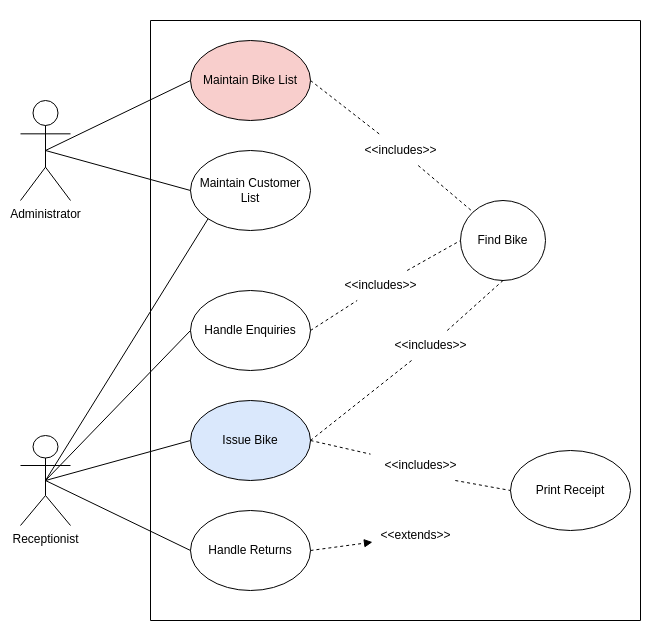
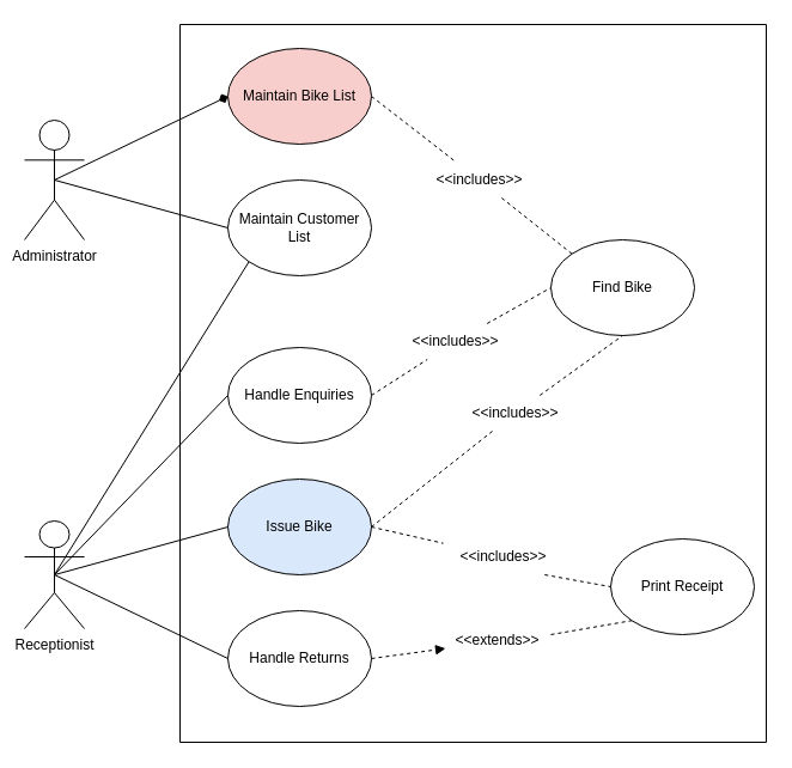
  <mxCell id="0" />
  <mxCell id="1" parent="0" />
  <mxCell id="2" value="Administrator" style="shape=umlActor;verticalLabelPosition=bottom;verticalAlign=top;html=1;outlineConnect=0;" vertex="1" parent="1"><mxGeometry x="20" y="100" width="50" height="100" as="geometry" /></mxCell>
  <mxCell id="3" value="Receptionist" style="shape=umlActor;verticalLabelPosition=bottom;verticalAlign=top;html=1;outlineConnect=0;" vertex="1" parent="1"><mxGeometry x="20" y="435" width="50" height="90" as="geometry" /></mxCell>
  <mxCell id="4" value="Issue Bike" style="ellipse;whiteSpace=wrap;html=1;fillColor=#dae8fc;" vertex="1" parent="1"><mxGeometry x="190" y="400" width="120" height="80" as="geometry" /></mxCell>
  <mxCell id="5" value="Handle Enquiries" style="ellipse;whiteSpace=wrap;html=1;" vertex="1" parent="1"><mxGeometry x="190" y="290" width="120" height="80" as="geometry" /></mxCell>
  <mxCell id="6" value="Maintain Customer List" style="ellipse;whiteSpace=wrap;html=1;" vertex="1" parent="1"><mxGeometry x="190" y="150" width="120" height="80" as="geometry" /></mxCell>
  <mxCell id="7" value="Maintain Bike List" style="ellipse;whiteSpace=wrap;html=1;fillColor=#f8cecc;" vertex="1" parent="1"><mxGeometry x="190" y="40" width="120" height="80" as="geometry" /></mxCell>
  <mxCell id="8" value="Handle Returns" style="ellipse;whiteSpace=wrap;html=1;" vertex="1" parent="1"><mxGeometry x="190" y="510" width="120" height="80" as="geometry" /></mxCell>
- <mxCell id="9" value="" style="endArrow=none;html=1;rounded=0;entryX=0;entryY=0.5;entryDx=0;entryDy=0;exitX=0.5;exitY=0.5;exitDx=0;exitDy=0;exitPerimeter=0;" edge="1" parent="1" source="2" target="7"><mxGeometry width="50" height="50" relative="1" as="geometry"><mxPoint x="90" y="150" as="sourcePoint" /><mxPoint x="140" y="100" as="targetPoint" /></mxGeometry></mxCell>
+ <mxCell id="9" value="" style="endArrow=diamond;html=1;rounded=0;entryX=0;entryY=0.5;entryDx=0;entryDy=0;exitX=0.5;exitY=0.5;exitDx=0;exitDy=0;exitPerimeter=0;" edge="1" parent="1" source="2" target="7"><mxGeometry width="50" height="50" relative="1" as="geometry"><mxPoint x="90" y="150" as="sourcePoint" /><mxPoint x="140" y="100" as="targetPoint" /></mxGeometry></mxCell>
  <mxCell id="10" value="" style="endArrow=none;html=1;rounded=0;entryX=0;entryY=0.5;entryDx=0;entryDy=0;exitX=0.5;exitY=0.5;exitDx=0;exitDy=0;exitPerimeter=0;" edge="1" parent="1" source="2" target="6"><mxGeometry width="50" height="50" relative="1" as="geometry"><mxPoint x="55" y="160" as="sourcePoint" /><mxPoint x="300" y="90" as="targetPoint" /></mxGeometry></mxCell>
  <mxCell id="11" value="" style="endArrow=none;html=1;rounded=0;entryX=0;entryY=0.5;entryDx=0;entryDy=0;exitX=0.5;exitY=0.5;exitDx=0;exitDy=0;exitPerimeter=0;" edge="1" parent="1" source="3" target="5"><mxGeometry width="50" height="50" relative="1" as="geometry"><mxPoint x="55" y="430" as="sourcePoint" /><mxPoint x="300" y="470" as="targetPoint" /></mxGeometry></mxCell>
  <mxCell id="12" value="" style="endArrow=none;html=1;rounded=0;entryX=0;entryY=0.5;entryDx=0;entryDy=0;exitX=0.5;exitY=0.5;exitDx=0;exitDy=0;exitPerimeter=0;" edge="1" parent="1" source="3" target="4"><mxGeometry width="50" height="50" relative="1" as="geometry"><mxPoint x="60" y="440" as="sourcePoint" /><mxPoint x="305" y="480" as="targetPoint" /></mxGeometry></mxCell>
  <mxCell id="13" value="" style="endArrow=none;html=1;rounded=0;entryX=0;entryY=0.5;entryDx=0;entryDy=0;exitX=0.5;exitY=0.5;exitDx=0;exitDy=0;exitPerimeter=0;" edge="1" parent="1" source="3" target="8"><mxGeometry width="50" height="50" relative="1" as="geometry"><mxPoint x="80" y="470" as="sourcePoint" /><mxPoint x="325" y="510" as="targetPoint" /></mxGeometry></mxCell>
  <mxCell id="14" value="" style="endArrow=none;html=1;rounded=0;entryX=0;entryY=1;entryDx=0;entryDy=0;exitX=0.5;exitY=0.5;exitDx=0;exitDy=0;exitPerimeter=0;" edge="1" parent="1" source="3" target="6"><mxGeometry width="50" height="50" relative="1" as="geometry"><mxPoint x="85" y="190" as="sourcePoint" /><mxPoint x="330" y="230" as="targetPoint" /></mxGeometry></mxCell>
- <mxCell id="15" value="Find Bike" style="ellipse;whiteSpace=wrap;html=1;" vertex="1" parent="1"><mxGeometry x="460" y="200" width="85" height="80" as="geometry" /></mxCell>
+ <mxCell id="15" value="Find Bike" style="ellipse;whiteSpace=wrap;html=1;" vertex="1" parent="1"><mxGeometry x="460" y="200" width="120" height="80" as="geometry" /></mxCell>
  <mxCell id="16" value="Print Receipt" style="ellipse;whiteSpace=wrap;html=1;" vertex="1" parent="1"><mxGeometry x="510" y="450" width="120" height="80" as="geometry" /></mxCell>
  <mxCell id="17" value="" style="endArrow=none;dashed=1;html=1;rounded=0;entryX=0;entryY=0;entryDx=0;entryDy=0;startArrow=none;" edge="1" parent="1" source="18" target="15"><mxGeometry width="50" height="50" relative="1" as="geometry"><mxPoint x="370" y="300" as="sourcePoint" /><mxPoint x="420" y="250" as="targetPoint" /></mxGeometry></mxCell>
  <mxCell id="18" value="&amp;lt;&amp;lt;includes&amp;gt;&amp;gt;" style="text;html=1;align=center;verticalAlign=middle;resizable=0;points=[];autosize=1;strokeColor=none;fillColor=none;rotation=0;" vertex="1" parent="1"><mxGeometry x="350" y="135" width="100" height="30" as="geometry" /></mxCell>
  <mxCell id="19" value="" style="endArrow=none;dashed=1;html=1;rounded=0;exitX=1;exitY=0.5;exitDx=0;exitDy=0;" edge="1" parent="1" source="7" target="18"><mxGeometry width="50" height="50" relative="1" as="geometry"><mxPoint x="310" y="80" as="sourcePoint" /><mxPoint x="477.574" y="211.716" as="targetPoint" /></mxGeometry></mxCell>
  <mxCell id="20" value="" style="endArrow=none;dashed=1;html=1;rounded=0;entryX=0;entryY=0.5;entryDx=0;entryDy=0;startArrow=none;" edge="1" parent="1" source="21" target="15"><mxGeometry width="50" height="50" relative="1" as="geometry"><mxPoint x="310" y="330" as="sourcePoint" /><mxPoint x="380.714" y="385" as="targetPoint" /></mxGeometry></mxCell>
  <mxCell id="21" value="&amp;lt;&amp;lt;includes&amp;gt;&amp;gt;" style="text;html=1;align=center;verticalAlign=middle;resizable=0;points=[];autosize=1;strokeColor=none;fillColor=none;" vertex="1" parent="1"><mxGeometry x="330" y="270" width="100" height="30" as="geometry" /></mxCell>
  <mxCell id="22" value="" style="endArrow=none;dashed=1;html=1;rounded=0;exitX=1;exitY=0.5;exitDx=0;exitDy=0;" edge="1" parent="1" source="5" target="21"><mxGeometry width="50" height="50" relative="1" as="geometry"><mxPoint x="310" y="330" as="sourcePoint" /><mxPoint x="460" y="240" as="targetPoint" /></mxGeometry></mxCell>
  <mxCell id="23" value="" style="endArrow=none;dashed=1;html=1;rounded=0;entryX=0.5;entryY=1;entryDx=0;entryDy=0;startArrow=none;" edge="1" parent="1" source="25" target="15"><mxGeometry width="50" height="50" relative="1" as="geometry"><mxPoint x="330" y="370" as="sourcePoint" /><mxPoint x="400.714" y="425" as="targetPoint" /></mxGeometry></mxCell>
  <mxCell id="24" value="" style="endArrow=none;dashed=1;html=1;rounded=0;entryX=0;entryY=0.5;entryDx=0;entryDy=0;startArrow=none;exitX=0.848;exitY=1;exitDx=0;exitDy=0;exitPerimeter=0;" edge="1" parent="1" source="32" target="16"><mxGeometry width="50" height="50" relative="1" as="geometry"><mxPoint x="310" y="440" as="sourcePoint" /><mxPoint x="380.714" y="495" as="targetPoint" /></mxGeometry></mxCell>
  <mxCell id="25" value="&amp;lt;&amp;lt;includes&amp;gt;&amp;gt;" style="text;html=1;align=center;verticalAlign=middle;resizable=0;points=[];autosize=1;strokeColor=none;fillColor=none;" vertex="1" parent="1"><mxGeometry x="380" y="330" width="100" height="30" as="geometry" /></mxCell>
  <mxCell id="26" value="" style="endArrow=none;dashed=1;html=1;rounded=0;exitX=1;exitY=0.5;exitDx=0;exitDy=0;" edge="1" parent="1" source="4" target="25"><mxGeometry width="50" height="50" relative="1" as="geometry"><mxPoint x="310" y="440" as="sourcePoint" /><mxPoint x="520" y="280" as="targetPoint" /></mxGeometry></mxCell>
  <mxCell id="27" value="" style="endArrow=none;dashed=1;html=1;rounded=0;exitX=1;exitY=0.5;exitDx=0;exitDy=0;" edge="1" parent="1" target="32"><mxGeometry width="50" height="50" relative="1" as="geometry"><mxPoint x="310" y="440" as="sourcePoint" /><mxPoint x="390" y="460" as="targetPoint" /></mxGeometry></mxCell>
+ <mxCell id="28" value="" style="endArrow=none;dashed=1;html=1;rounded=0;entryX=0;entryY=1;entryDx=0;entryDy=0;startArrow=none;exitX=1;exitY=0.333;exitDx=0;exitDy=0;exitPerimeter=0;" edge="1" parent="1" source="29" target="16"><mxGeometry width="50" height="50" relative="1" as="geometry"><mxPoint x="470" y="530" as="sourcePoint" /><mxPoint x="428.714" y="545" as="targetPoint" /></mxGeometry></mxCell>
  <mxCell id="29" value="&amp;lt;&amp;lt;extends&amp;gt;&amp;gt;" style="text;html=1;align=center;verticalAlign=middle;resizable=0;points=[];autosize=1;strokeColor=none;fillColor=none;" vertex="1" parent="1"><mxGeometry x="370" y="520" width="90" height="30" as="geometry" /></mxCell>
  <mxCell id="30" value="" style="endArrow=block;dashed=1;html=1;rounded=0;exitX=1;exitY=0.5;exitDx=0;exitDy=0;entryX=0.022;entryY=0.72;entryDx=0;entryDy=0;entryPerimeter=0;" edge="1" parent="1" source="8" target="29"><mxGeometry width="50" height="50" relative="1" as="geometry"><mxPoint x="310" y="550" as="sourcePoint" /><mxPoint x="527.574" y="518.284" as="targetPoint" /></mxGeometry></mxCell>
  <mxCell id="31" value="" style="swimlane;startSize=0;" vertex="1" parent="1"><mxGeometry x="150" y="20" width="490" height="600" as="geometry"><mxRectangle x="170" y="40" width="50" height="40" as="alternateBounds" /></mxGeometry></mxCell>
  <mxCell id="32" value="&amp;lt;&amp;lt;includes&amp;gt;&amp;gt;" style="text;html=1;align=center;verticalAlign=middle;resizable=0;points=[];autosize=1;strokeColor=none;fillColor=none;" vertex="1" parent="31"><mxGeometry x="220" y="430" width="100" height="30" as="geometry" /></mxCell>
